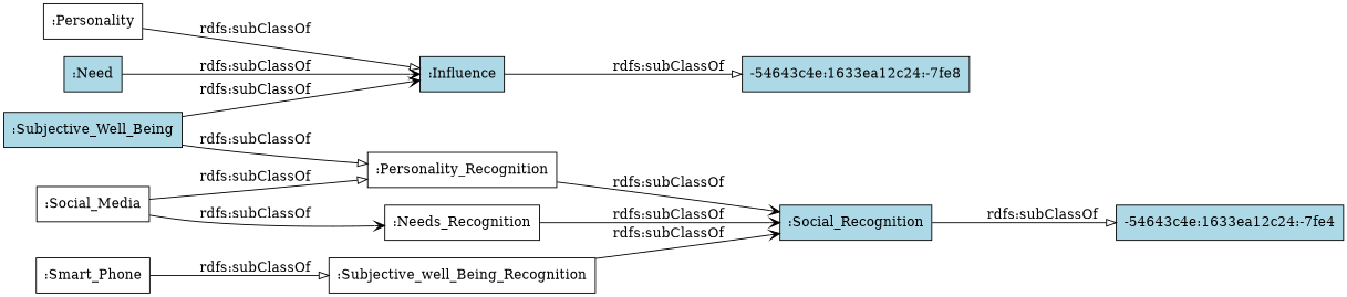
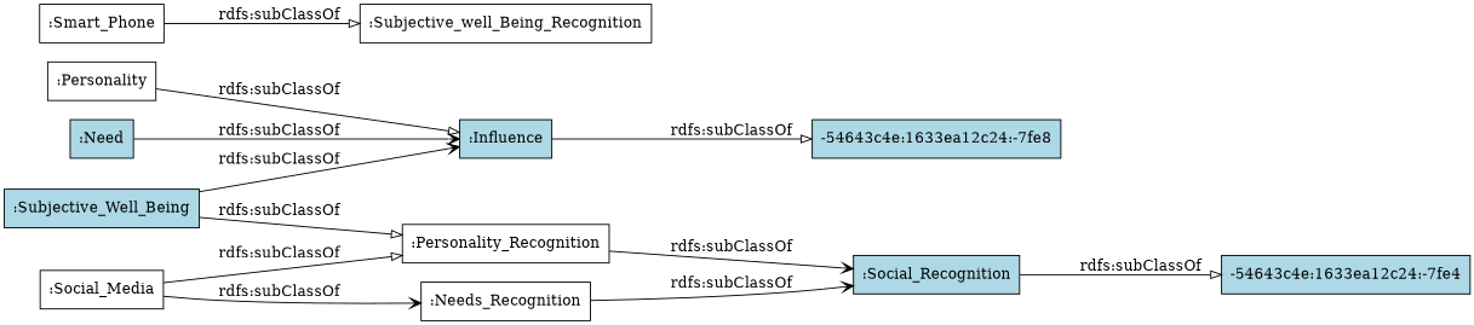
  digraph {
    rankdir=LR
    node [color=black fillcolor=lightblue shape=rectangle style=filled]
    edge [arrowhead=onormal]
    ":Influence"
    ":Personality" [fillcolor=white]
    "-54643c4e:1633ea12c24:-7fe8"
    ":Need"
    n5 [label=":Social_Recognition"]
    ":Needs_Recognition" [fillcolor=white]
    "-54643c4e:1633ea12c24:-7fe4"
    ":Subjective_Well_Being"
    ":Personality_Recognition" [fillcolor=white]
    ":Subjective_well_Being_Recognition" [fillcolor=white]
    ":Smart_Phone" [fillcolor=white]
    ":Social_Media" [fillcolor=white]
    ":Influence" -> "-54643c4e:1633ea12c24:-7fe8" [label="rdfs:subClassOf"]
    ":Personality" -> ":Influence" [label="rdfs:subClassOf"]
    ":Need" -> ":Influence" [arrowhead=vee label="rdfs:subClassOf"]
    n5 -> "-54643c4e:1633ea12c24:-7fe4" [label="rdfs:subClassOf"]
    ":Needs_Recognition" -> n5 [arrowhead=vee label="rdfs:subClassOf"]
    ":Subjective_Well_Being" -> ":Influence" [arrowhead=vee label="rdfs:subClassOf"]
    ":Subjective_Well_Being" -> ":Personality_Recognition" [label="rdfs:subClassOf"]
    ":Personality_Recognition" -> n5 [arrowhead=vee label="rdfs:subClassOf"]
-   ":Subjective_well_Being_Recognition" -> n5 [arrowhead=vee label="rdfs:subClassOf"]
    ":Smart_Phone" -> ":Subjective_well_Being_Recognition" [label="rdfs:subClassOf"]
    ":Social_Media" -> ":Needs_Recognition" [arrowhead=vee label="rdfs:subClassOf"]
    ":Social_Media" -> ":Personality_Recognition" [label="rdfs:subClassOf"]
  }
